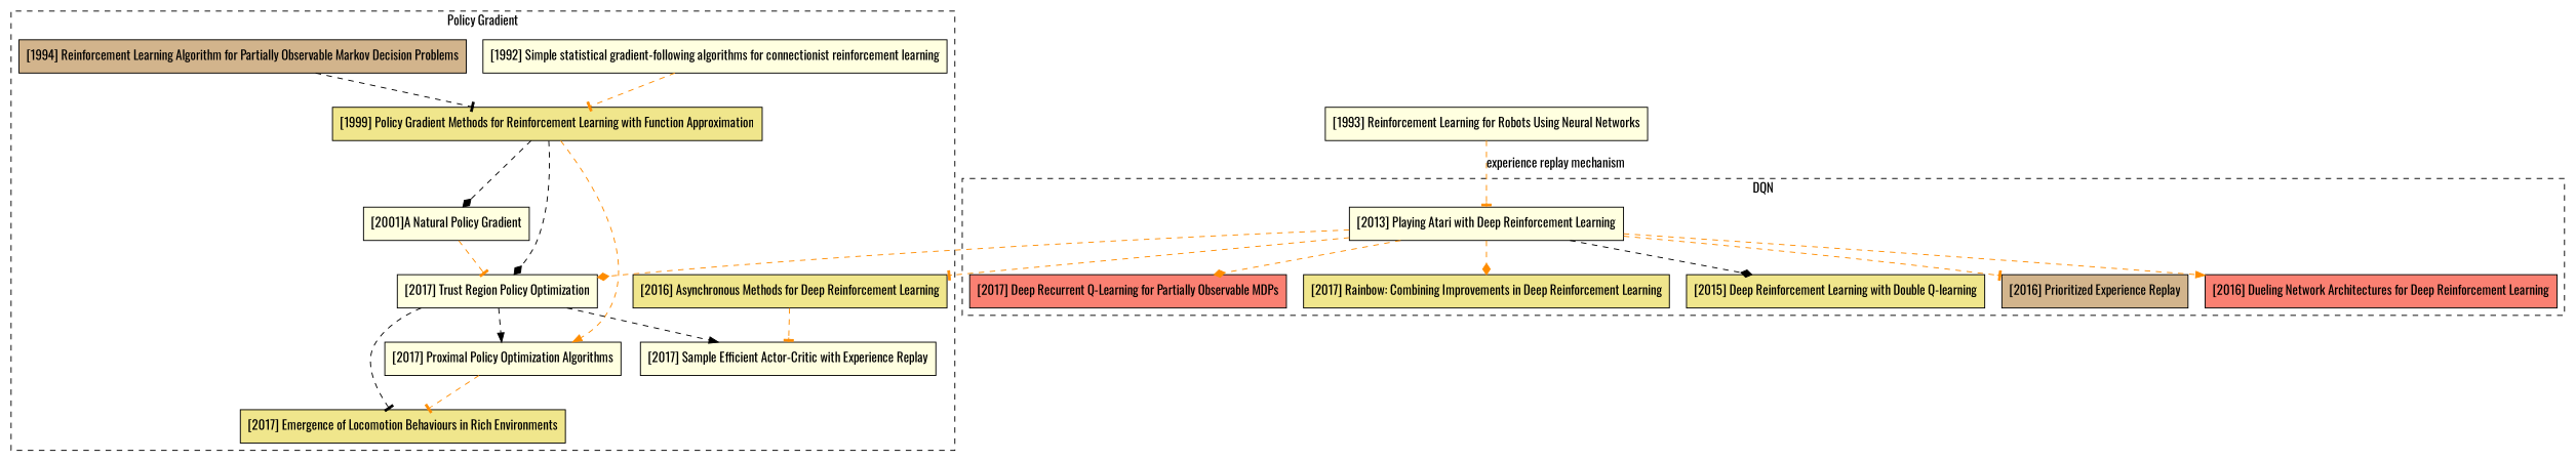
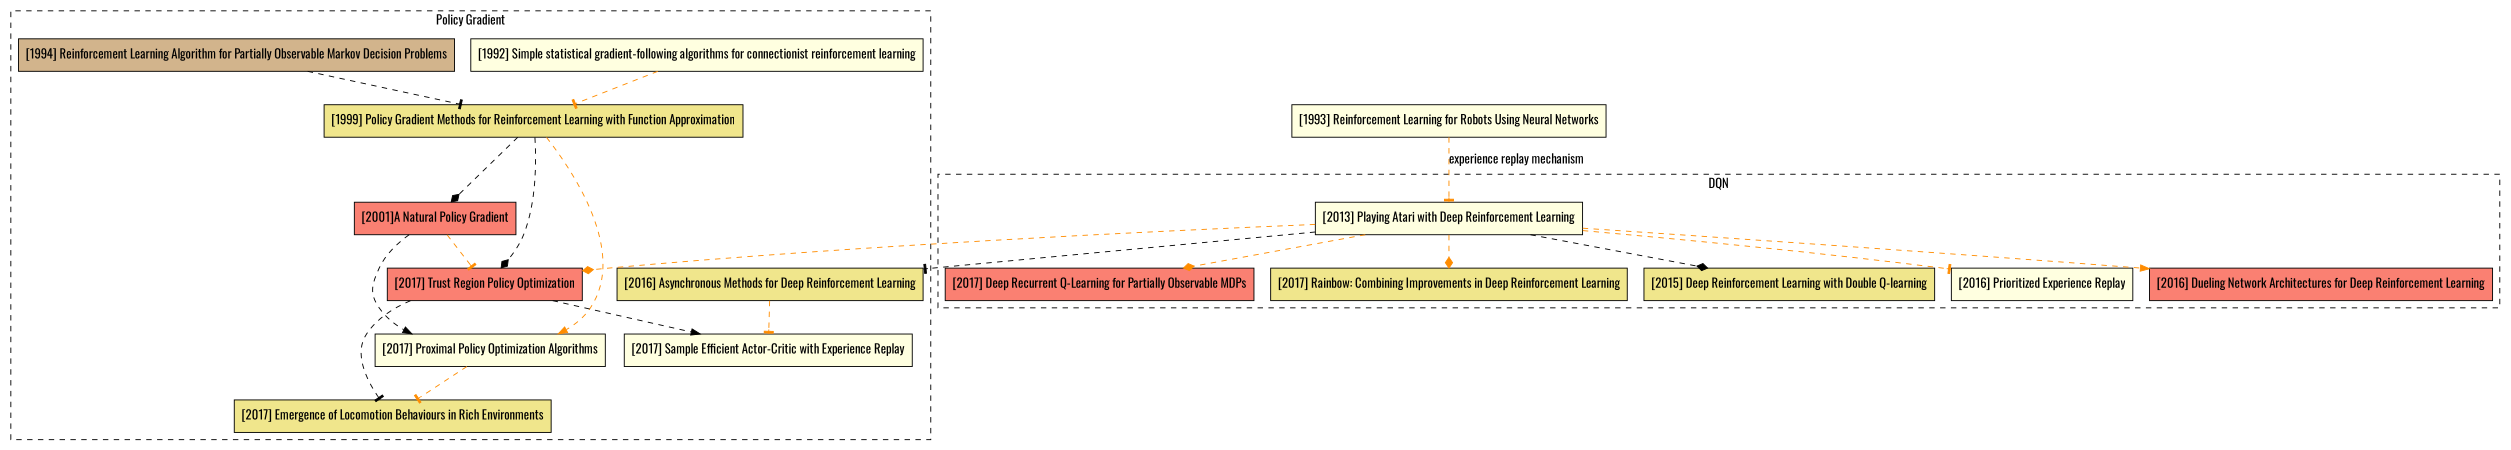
  digraph {
    fontname=Oswald
    node [fillcolor=lightyellow fontname=Oswald shape=box style=filled]
    edge [arrowhead=tee color=darkorange fontname=Oswald style=dashed]
    n1 [label="[1992] Simple statistical gradient-following algorithms for connectionist reinforcement learning"]
    n2 [label="[1993] Reinforcement Learning for Robots Using Neural Networks"]
    n3 [fillcolor=tan label="[1994] Reinforcement Learning Algorithm for Partially Observable Markov Decision Problems"]
    n4 [fillcolor=khaki label="[1999] Policy Gradient Methods for Reinforcement Learning with Function Approximation"]
-   n5 [label="[2001]A Natural Policy Gradient"]
+   n5 [fillcolor=salmon label="[2001]A Natural Policy Gradient"]
    n6 [label="[2013] Playing Atari with Deep Reinforcement Learning"]
    n7 [fillcolor=khaki label="[2015] Deep Reinforcement Learning with Double Q-learning"]
-   n8 [fillcolor=tan label="[2016] Prioritized Experience Replay"]
+   n8 [label="[2016] Prioritized Experience Replay"]
    n9 [fillcolor=salmon label="[2016] Dueling Network Architectures for Deep Reinforcement Learning"]
    n10 [fillcolor=khaki label="[2016] Asynchronous Methods for Deep Reinforcement Learning"]
    n11 [fillcolor=salmon label="[2017] Deep Recurrent Q-Learning for Partially Observable MDPs"]
    n12 [fillcolor=khaki label="[2017] Rainbow: Combining Improvements in Deep Reinforcement Learning"]
-   n13 [label="[2017] Trust Region Policy Optimization"]
+   n13 [fillcolor=salmon label="[2017] Trust Region Policy Optimization"]
    n14 [fillcolor=khaki label="[2017] Emergence of Locomotion Behaviours in Rich Environments"]
    n15 [label="[2017] Proximal Policy Optimization Algorithms"]
    n16 [label="[2017] Sample Efficient Actor-Critic with Experience Replay"]
    subgraph sub_1 {
      n1
      n2
      n3
      n4
      n5
      n6
      n7
      n8
      n9
      n10
      n11
      n12
      n13
      n14
      n15
      n16
    }
    subgraph sub_2 {
      n1
      n2
      n3
      n4
      n5
      n6
      n7
      n8
      n9
      n10
      n11
      n12
      n13
      n14
      n15
      n16
    }
    subgraph cluster_3 {
      label=DQN
      style=dashed
      n6
      n7
      n8
      n9
      n11
      n12
    }
    subgraph cluster_4 {
      label="Policy Gradient"
      style=dashed
      n1
      n3
      n4
      n5
      n10
      n13
      n14
      n15
      n16
    }
    n1 -> n4
    n2 -> n6 [label="experience replay mechanism"]
    n3 -> n4 [color=black]
    n4 -> n5 [arrowhead=diamond color=black]
    n4 -> n13 [arrowhead=diamond color=black]
    n4 -> n15 [arrowhead=normal]
    n5 -> n13
    n6 -> n7 [arrowhead=diamond color=black]
    n6 -> n8
    n6 -> n9 [arrowhead=normal]
-   n6 -> n10
+   n6 -> n10 [color=black]
    n6 -> n11 [arrowhead=diamond]
    n6 -> n12 [arrowhead=diamond]
    n6 -> n13 [arrowhead=diamond]
    n10 -> n16
    n13 -> n14 [color=black]
-   n13 -> n15 [arrowhead=normal color=black]
+   n5 -> n15 [arrowhead=normal color=black]
    n13 -> n16 [arrowhead=normal color=black]
    n15 -> n14
  }
